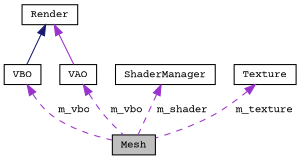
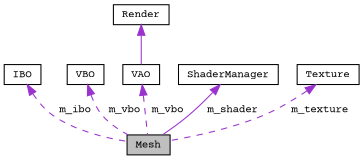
  digraph {
    fontname="Courier Prime"
    node [color=black fillcolor=white fontname="Courier Prime" fontsize=10 shape=record style=filled]
    edge [color=darkorchid3 dir=back fontname="Courier Prime" fontsize=10 labelfontname=Helvetica labelfontsize=10 style=dashed]
    n1 [fillcolor=grey75 fontcolor=black height=0.2 label=Mesh width=0.4]
+   n2 [height=0.2 label=IBO width=0.4]
    n3 [height=0.2 label=Render width=0.4]
    n4 [height=0.2 label=VBO width=0.4]
    n5 [height=0.2 label=VAO width=0.4]
    n6 [height=0.2 label=ShaderManager width=0.4]
    n7 [height=0.2 label=Texture width=0.4]
-   n3 -> n4 [color=midnightblue style=solid]
+   n2 -> n1 [label=" m_ibo"]
    n3 -> n5 [style=solid]
    n4 -> n1 [label=" m_vbo"]
    n5 -> n1 [label=" m_vbo"]
-   n6 -> n1 [label=" m_shader"]
+   n6 -> n1 [label=" m_shader" style=solid]
    n7 -> n1 [label=" m_texture"]
  }
